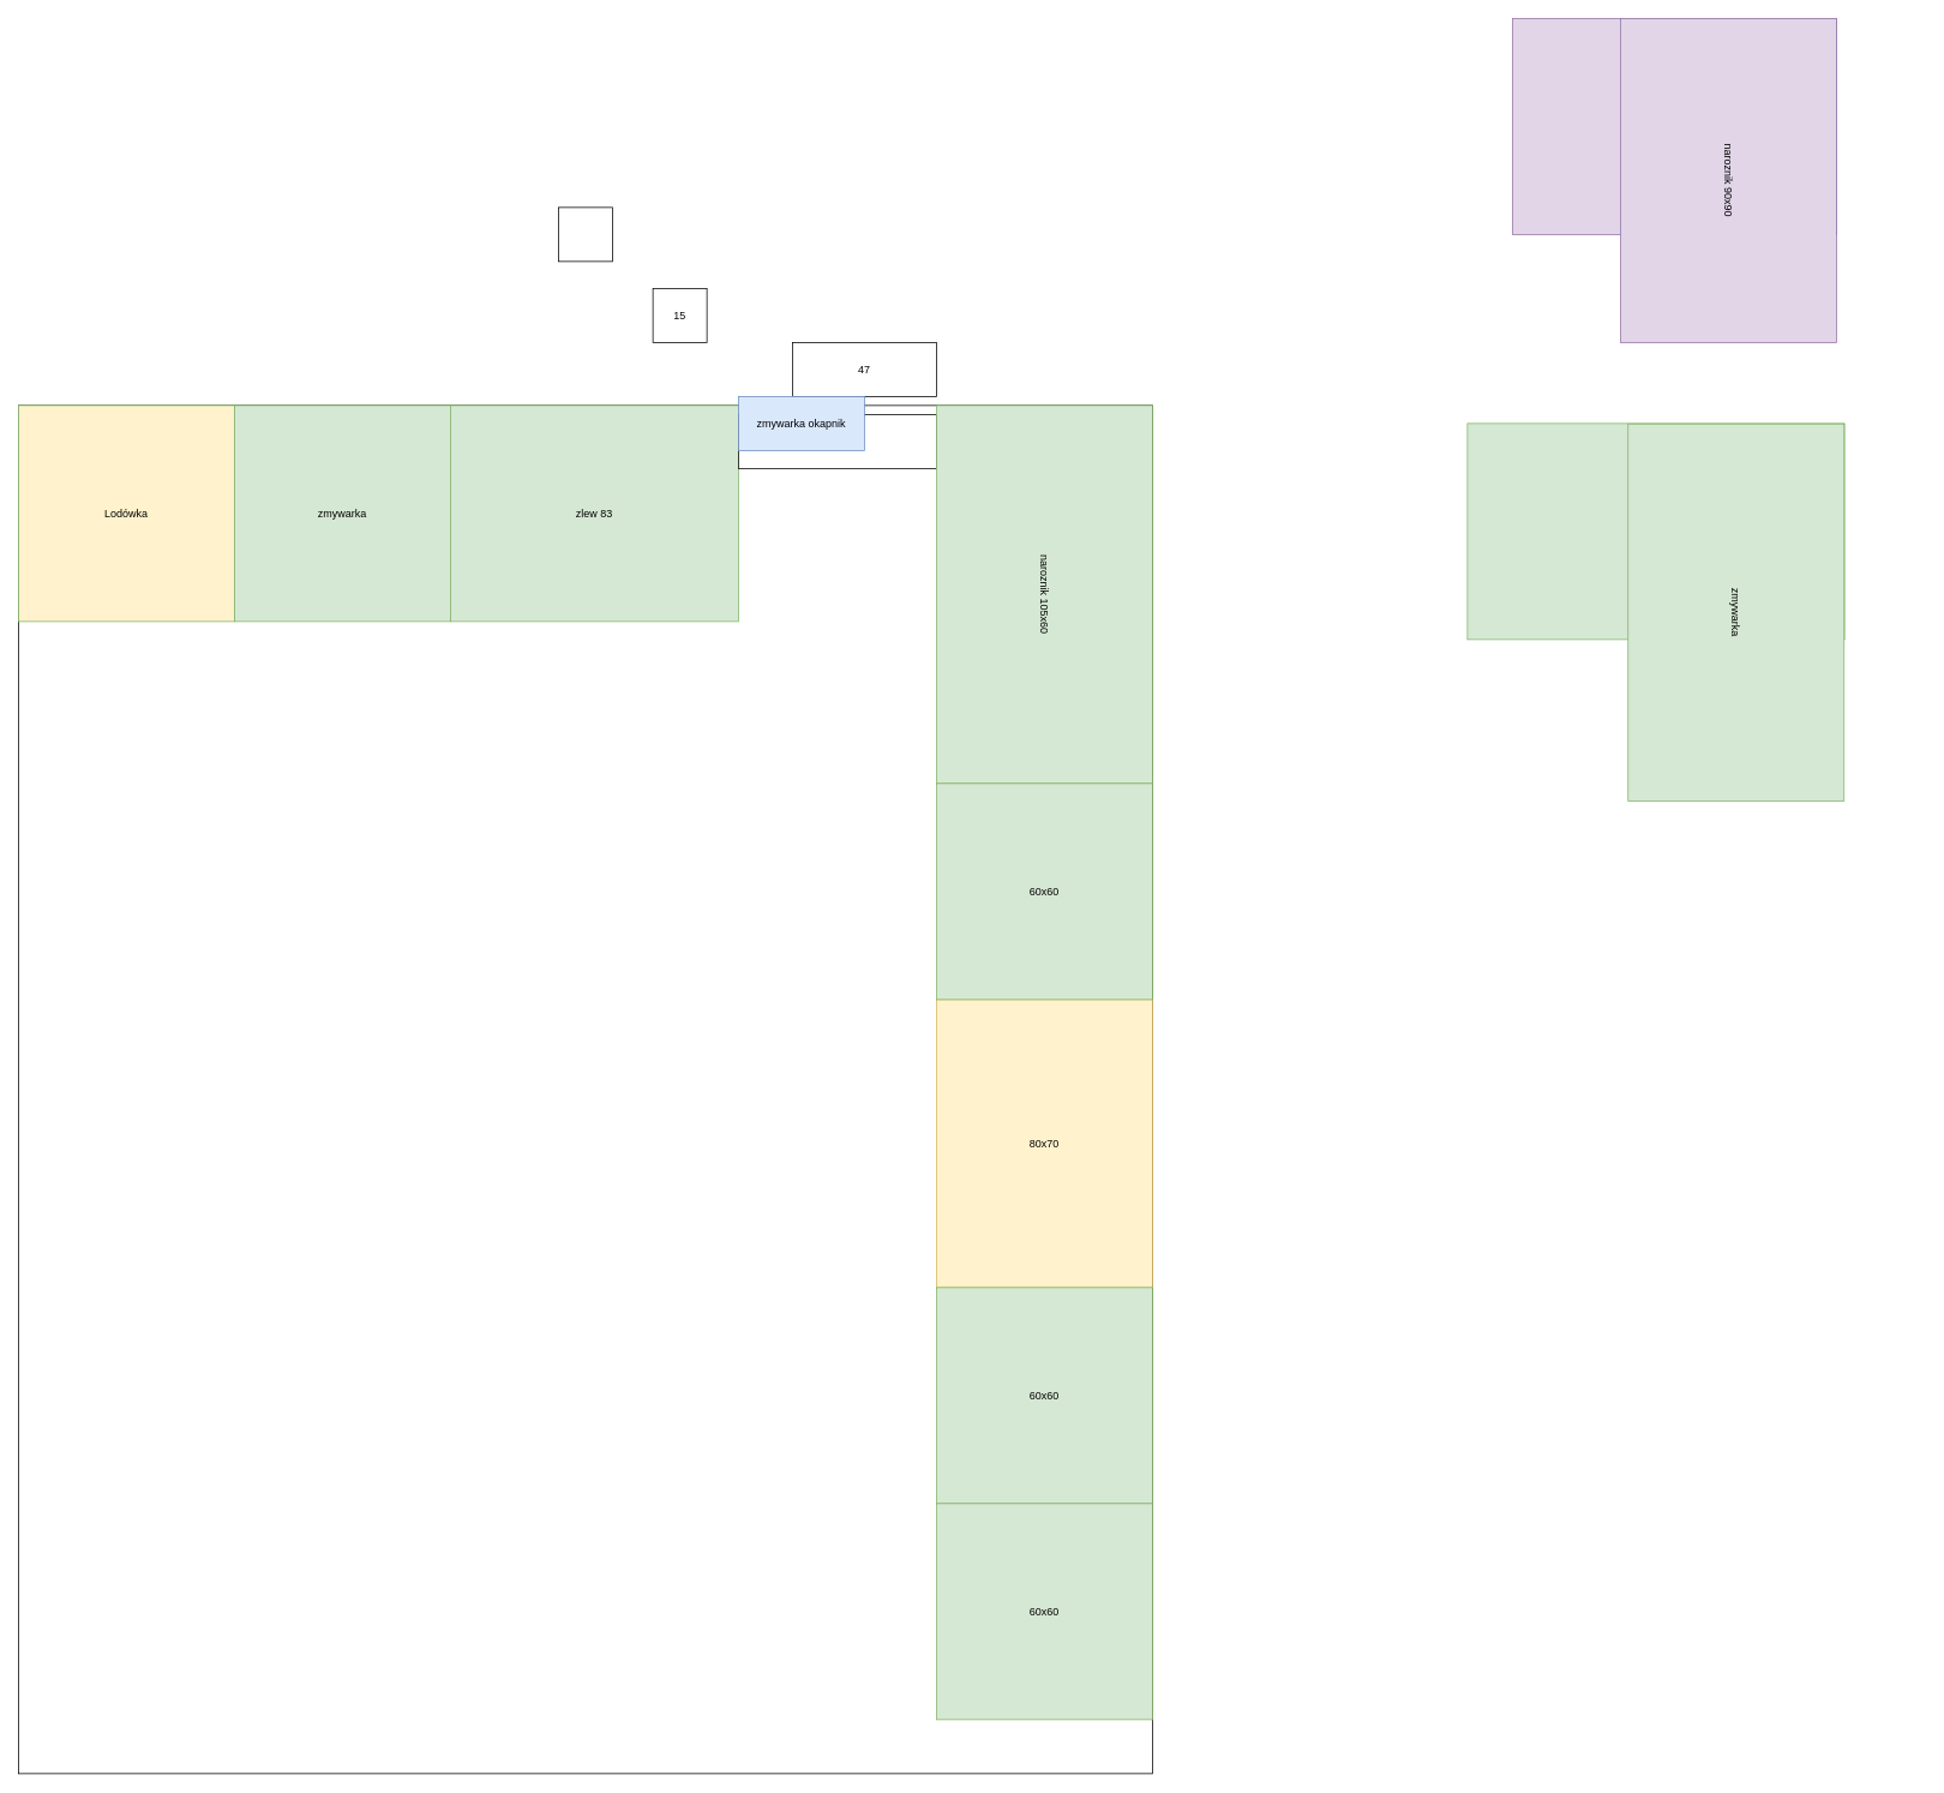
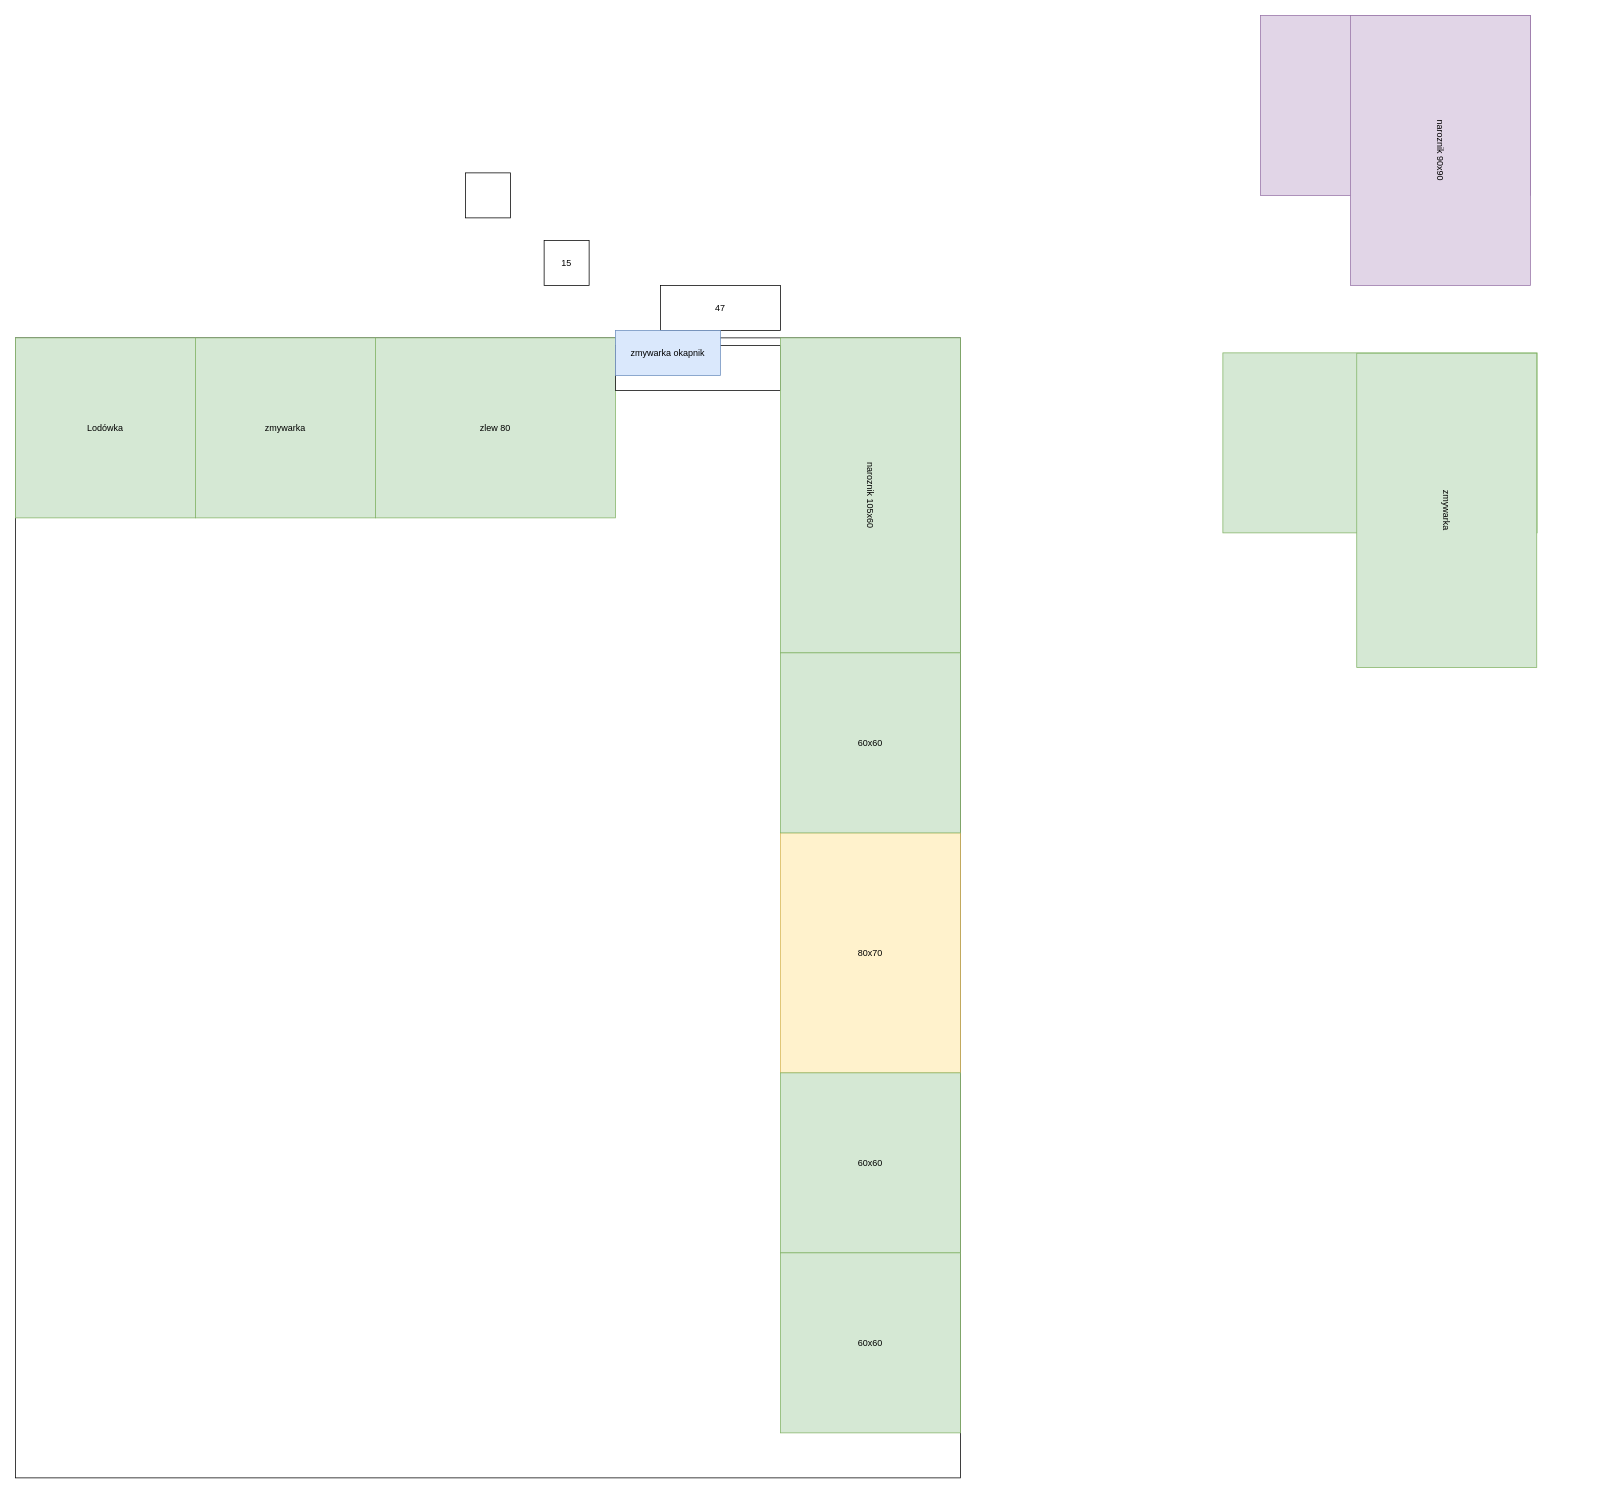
  <mxCell id="0" />
  <mxCell id="1" parent="0" />
  <mxCell id="2" value="" style="rounded=0;whiteSpace=wrap;html=1;" vertex="1" parent="1"><mxGeometry x="20" y="450" width="1260" height="1520" as="geometry" /></mxCell>
- <mxCell id="3" value="Lodówka" style="rounded=0;whiteSpace=wrap;html=1;fillColor=#fff2cc;strokeColor=#82b366;" vertex="1" parent="1"><mxGeometry x="20" y="450" width="240" height="240" as="geometry" /></mxCell>
+ <mxCell id="3" value="Lodówka" style="rounded=0;whiteSpace=wrap;html=1;fillColor=#d5e8d4;strokeColor=#82b366;" vertex="1" parent="1"><mxGeometry x="20" y="450" width="240" height="240" as="geometry" /></mxCell>
  <mxCell id="4" value="zmywarka" style="rounded=0;whiteSpace=wrap;html=1;fillColor=#d5e8d4;strokeColor=#82b366;" vertex="1" parent="1"><mxGeometry x="260" y="450" width="240" height="240" as="geometry" /></mxCell>
- <mxCell id="5" value="zlew 83" style="rounded=0;whiteSpace=wrap;html=1;fillColor=#d5e8d4;strokeColor=#82b366;" vertex="1" parent="1"><mxGeometry x="500" y="450" width="320" height="240" as="geometry" /></mxCell>
+ <mxCell id="5" value="zlew 80" style="rounded=0;whiteSpace=wrap;html=1;fillColor=#d5e8d4;strokeColor=#82b366;" vertex="1" parent="1"><mxGeometry x="500" y="450" width="320" height="240" as="geometry" /></mxCell>
  <mxCell id="6" value="" style="group" vertex="1" connectable="0" parent="1"><mxGeometry x="1680" y="20" width="360" height="360" as="geometry" /></mxCell>
  <mxCell id="7" value="zmywarka" style="rounded=0;whiteSpace=wrap;html=1;fillColor=#e1d5e7;strokeColor=#9673a6;" vertex="1" parent="6"><mxGeometry width="360" height="240" as="geometry" /></mxCell>
  <mxCell id="8" value="naroznik 90x90" style="rounded=0;whiteSpace=wrap;html=1;fillColor=#e1d5e7;strokeColor=#9673a6;rotation=90;" vertex="1" parent="6"><mxGeometry x="60" y="60" width="360" height="240" as="geometry" /></mxCell>
  <mxCell id="9" value="zmywarka" style="rounded=0;whiteSpace=wrap;html=1;fillColor=#d5e8d4;strokeColor=#82b366;" vertex="1" parent="1"><mxGeometry x="1630" y="470" width="419" height="240" as="geometry" /></mxCell>
  <mxCell id="10" value="zmywarka" style="rounded=0;whiteSpace=wrap;html=1;fillColor=#d5e8d4;strokeColor=#82b366;rotation=90;" vertex="1" parent="1"><mxGeometry x="1719" y="560" width="419" height="240" as="geometry" /></mxCell>
  <mxCell id="11" value="" style="rounded=0;whiteSpace=wrap;html=1;" vertex="1" parent="1"><mxGeometry x="620" y="230" width="60" height="60" as="geometry" /></mxCell>
  <mxCell id="12" value="" style="rounded=0;whiteSpace=wrap;html=1;" vertex="1" parent="1"><mxGeometry x="820" y="460" width="220" height="60" as="geometry" /></mxCell>
  <mxCell id="13" value="naroznik 105x60" style="rounded=0;whiteSpace=wrap;html=1;fillColor=#d5e8d4;strokeColor=#82b366;rotation=90;" vertex="1" parent="1"><mxGeometry x="950" y="540" width="420" height="240" as="geometry" /></mxCell>
  <mxCell id="14" value="15" style="rounded=0;whiteSpace=wrap;html=1;" vertex="1" parent="1"><mxGeometry x="725" y="320" width="60" height="60" as="geometry" /></mxCell>
  <mxCell id="15" value="47" style="rounded=0;whiteSpace=wrap;html=1;" vertex="1" parent="1"><mxGeometry x="880" y="380" width="160" height="60" as="geometry" /></mxCell>
  <mxCell id="16" value="zmywarka okapnik" style="rounded=0;whiteSpace=wrap;html=1;fillColor=#dae8fc;strokeColor=#6c8ebf;" vertex="1" parent="1"><mxGeometry x="820" y="440" width="140" height="60" as="geometry" /></mxCell>
  <mxCell id="17" value="80x70" style="rounded=0;whiteSpace=wrap;html=1;fillColor=#fff2cc;strokeColor=#d6b656;" vertex="1" parent="1"><mxGeometry x="1040" y="1110" width="240" height="320" as="geometry" /></mxCell>
  <mxCell id="18" value="60x60" style="rounded=0;whiteSpace=wrap;html=1;fillColor=#d5e8d4;strokeColor=#82b366;" vertex="1" parent="1"><mxGeometry x="1040" y="870" width="240" height="240" as="geometry" /></mxCell>
  <mxCell id="19" value="60x60" style="rounded=0;whiteSpace=wrap;html=1;fillColor=#d5e8d4;strokeColor=#82b366;" vertex="1" parent="1"><mxGeometry x="1040" y="1430" width="240" height="240" as="geometry" /></mxCell>
  <mxCell id="20" value="60x60" style="rounded=0;whiteSpace=wrap;html=1;fillColor=#d5e8d4;strokeColor=#82b366;" vertex="1" parent="1"><mxGeometry x="1040" y="1670" width="240" height="240" as="geometry" /></mxCell>
